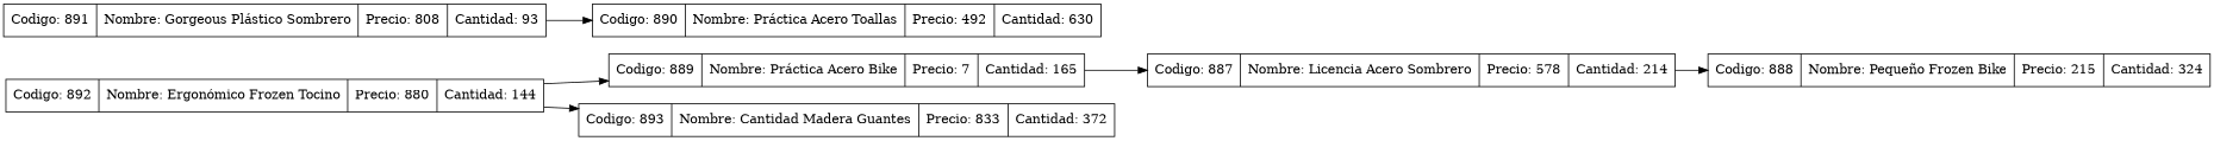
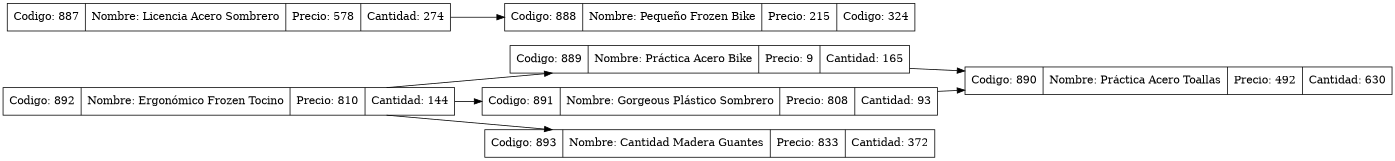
  digraph {
    rankdir=LR
    node [shape=record]
-   n1 [label="{ Codigo: 889 | Nombre: Práctica Acero Bike | Precio: 7 | Cantidad: 165}"]
-   n2 [label="{ Codigo: 887 | Nombre: Licencia Acero Sombrero | Precio: 578 | Cantidad: 214}"]
-   n3 [label="{ Codigo: 888 | Nombre: Pequeño Frozen Bike | Precio: 215 | Cantidad: 324}"]
-   n4 [label="{ Codigo: 892 | Nombre: Ergonómico Frozen Tocino | Precio: 880 | Cantidad: 144}"]
+   n1 [label="{ Codigo: 889 | Nombre: Práctica Acero Bike | Precio: 9 | Cantidad: 165}"]
+   n2 [label="{ Codigo: 887 | Nombre: Licencia Acero Sombrero | Precio: 578 | Cantidad: 274}"]
+   n3 [label="{ Codigo: 888 | Nombre: Pequeño Frozen Bike | Precio: 215 | Codigo: 324}"]
+   n4 [label="{ Codigo: 892 | Nombre: Ergonómico Frozen Tocino | Precio: 810 | Cantidad: 144}"]
    n5 [label="{ Codigo: 891 | Nombre: Gorgeous Plástico Sombrero | Precio: 808 | Cantidad: 93}"]
    n6 [label="{ Codigo: 893 | Nombre: Cantidad Madera Guantes | Precio: 833 | Cantidad: 372}"]
    n7 [label="{ Codigo: 890 | Nombre: Práctica Acero Toallas | Precio: 492 | Cantidad: 630}"]
-   n1 -> n2
+   n1 -> n7
    n2 -> n3
    n4 -> n1
+   n4 -> n5
    n4 -> n6
    n5 -> n7
  }
